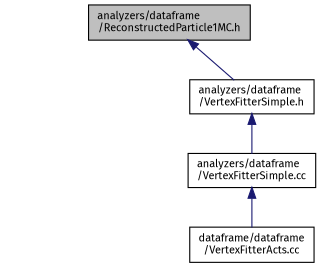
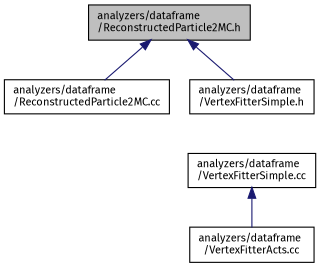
  digraph {
    fontname="Fira Sans"
    node [color=black fillcolor=white fontname="Fira Sans" fontsize=10 shape=record style=filled]
    edge [color=midnightblue dir=back fontname="Fira Sans" fontsize=10 labelfontname=Helvetica labelfontsize=10 style=solid]
-   n1 [fillcolor=grey75 fontcolor=black height=0.2 label="analyzers/dataframe\l/ReconstructedParticle1MC.h" width=0.4]
+   n1 [fillcolor=grey75 fontcolor=black height=0.2 label="analyzers/dataframe\l/ReconstructedParticle2MC.h" width=0.4]
+   n2 [height=0.2 label="analyzers/dataframe\l/ReconstructedParticle2MC.cc" width=0.4]
    n3 [height=0.2 label="analyzers/dataframe\l/VertexFitterSimple.h" width=0.4]
-   n4 [height=0.2 label="dataframe/dataframe\l/VertexFitterActs.cc" width=0.4]
+   n4 [height=0.2 label="analyzers/dataframe\l/VertexFitterActs.cc" width=0.4]
    n5 [height=0.2 label="analyzers/dataframe\l/VertexFitterSimple.cc" width=0.4]
+   n1 -> n2
    n1 -> n3
-   n3 -> n5
    n5 -> n4
  }
